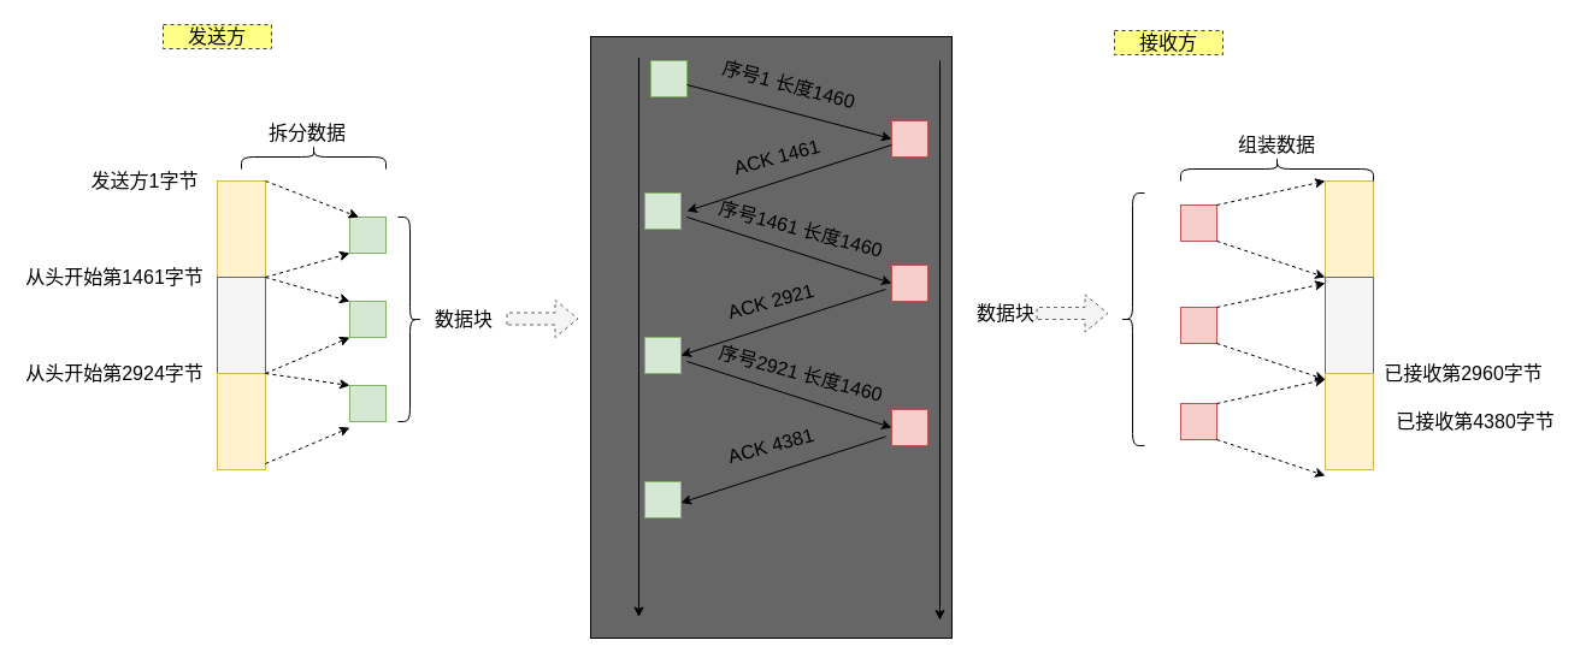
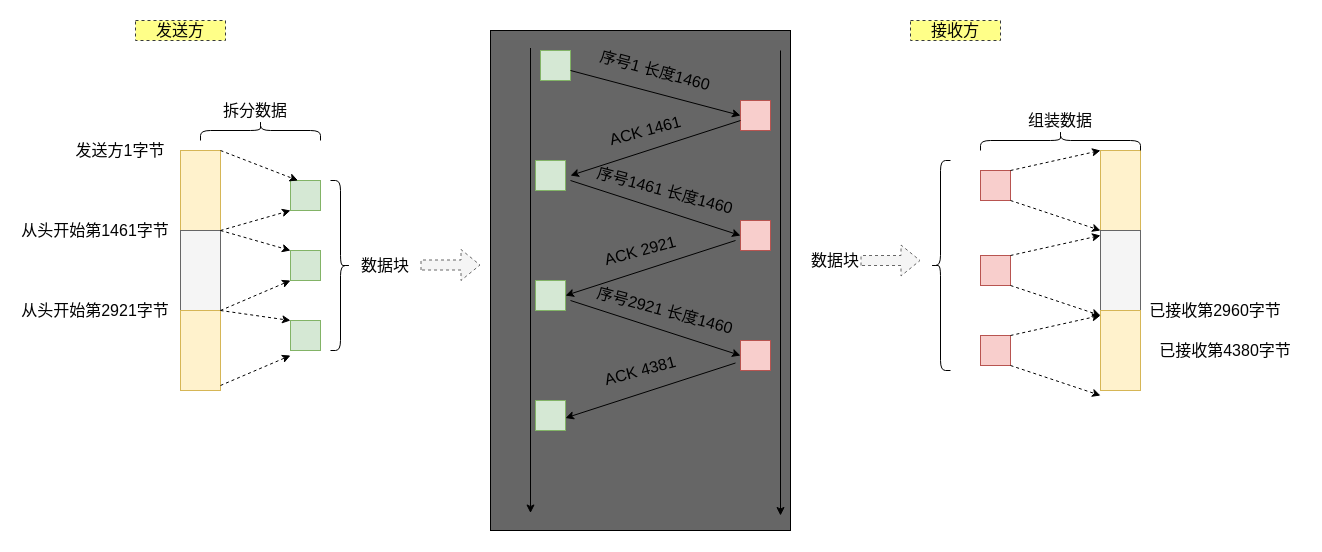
  <mxCell id="0" />
  <mxCell id="1" parent="0" />
  <mxCell id="2" value="" style="rounded=0;whiteSpace=wrap;html=1;fillColor=#fff2cc;strokeColor=#d6b656;" vertex="1" parent="1"><mxGeometry x="180" y="150" width="40" height="80" as="geometry" /></mxCell>
  <mxCell id="3" value="" style="rounded=0;whiteSpace=wrap;html=1;fillColor=#666666;fontColor=#CCCCCC;" vertex="1" parent="1"><mxGeometry x="490" y="30" width="300" height="500" as="geometry" /></mxCell>
  <mxCell id="4" value="" style="rounded=0;whiteSpace=wrap;html=1;fillColor=#d5e8d4;strokeColor=#82b366;" vertex="1" parent="1"><mxGeometry x="540" y="50" width="30" height="30" as="geometry" /></mxCell>
  <mxCell id="5" value="" style="endArrow=classic;html=1;" edge="1" parent="1"><mxGeometry width="50" height="50" relative="1" as="geometry"><mxPoint x="530" y="47.5" as="sourcePoint" /><mxPoint x="530" y="512.5" as="targetPoint" /></mxGeometry></mxCell>
  <mxCell id="6" value="" style="endArrow=classic;html=1;" edge="1" parent="1"><mxGeometry width="50" height="50" relative="1" as="geometry"><mxPoint x="780" y="50" as="sourcePoint" /><mxPoint x="780" y="515" as="targetPoint" /></mxGeometry></mxCell>
  <mxCell id="7" value="" style="rounded=0;whiteSpace=wrap;html=1;fillColor=#f8cecc;strokeColor=#b85450;" vertex="1" parent="1"><mxGeometry x="740" y="100" width="30" height="30" as="geometry" /></mxCell>
  <mxCell id="8" value="" style="endArrow=classic;html=1;entryX=0;entryY=0.5;entryDx=0;entryDy=0;" edge="1" parent="1" target="7"><mxGeometry width="50" height="50" relative="1" as="geometry"><mxPoint x="570" y="70" as="sourcePoint" /><mxPoint x="720" y="100" as="targetPoint" /></mxGeometry></mxCell>
  <mxCell id="9" value="序号1 长度1460" style="text;html=1;strokeColor=none;fillColor=none;align=center;verticalAlign=middle;whiteSpace=wrap;rounded=0;fontSize=16;rotation=15;" vertex="1" parent="1"><mxGeometry x="580" y="60" width="150" height="20" as="geometry" /></mxCell>
  <mxCell id="10" value="" style="rounded=0;whiteSpace=wrap;html=1;fillColor=#d5e8d4;strokeColor=#82b366;" vertex="1" parent="1"><mxGeometry x="535" y="160" width="30" height="30" as="geometry" /></mxCell>
  <mxCell id="11" value="" style="endArrow=classic;html=1;fontSize=16;fontColor=#CCCCCC;" edge="1" parent="1"><mxGeometry width="50" height="50" relative="1" as="geometry"><mxPoint x="740" y="120" as="sourcePoint" /><mxPoint x="570" y="175" as="targetPoint" /></mxGeometry></mxCell>
  <mxCell id="12" value="ACK 1461" style="text;html=1;strokeColor=none;fillColor=none;align=center;verticalAlign=middle;whiteSpace=wrap;rounded=0;fontSize=16;rotation=-15;" vertex="1" parent="1"><mxGeometry x="570" y="120" width="150" height="20" as="geometry" /></mxCell>
  <mxCell id="13" value="" style="rounded=0;whiteSpace=wrap;html=1;fillColor=#f8cecc;strokeColor=#b85450;" vertex="1" parent="1"><mxGeometry x="740" y="220" width="30" height="30" as="geometry" /></mxCell>
  <mxCell id="14" value="" style="endArrow=classic;html=1;entryX=0;entryY=0.5;entryDx=0;entryDy=0;" edge="1" parent="1" target="13"><mxGeometry width="50" height="50" relative="1" as="geometry"><mxPoint x="570" y="180" as="sourcePoint" /><mxPoint x="700" y="215" as="targetPoint" /></mxGeometry></mxCell>
  <mxCell id="15" value="序号1461 长度1460" style="text;html=1;strokeColor=none;fillColor=none;align=center;verticalAlign=middle;whiteSpace=wrap;rounded=0;fontSize=16;rotation=15;" vertex="1" parent="1"><mxGeometry x="590" y="180" width="150" height="20" as="geometry" /></mxCell>
  <mxCell id="16" value="" style="rounded=0;whiteSpace=wrap;html=1;fillColor=#d5e8d4;strokeColor=#82b366;" vertex="1" parent="1"><mxGeometry x="535" y="280" width="30" height="30" as="geometry" /></mxCell>
  <mxCell id="17" value="" style="endArrow=classic;html=1;fontSize=16;fontColor=#CCCCCC;" edge="1" parent="1"><mxGeometry width="50" height="50" relative="1" as="geometry"><mxPoint x="735" y="240" as="sourcePoint" /><mxPoint x="565" y="295" as="targetPoint" /></mxGeometry></mxCell>
  <mxCell id="18" value="ACK 2921" style="text;html=1;strokeColor=none;fillColor=none;align=center;verticalAlign=middle;whiteSpace=wrap;rounded=0;fontSize=16;rotation=-15;" vertex="1" parent="1"><mxGeometry x="565" y="240" width="150" height="20" as="geometry" /></mxCell>
  <mxCell id="19" value="" style="rounded=0;whiteSpace=wrap;html=1;fillColor=#f8cecc;strokeColor=#b85450;" vertex="1" parent="1"><mxGeometry x="740" y="340" width="30" height="30" as="geometry" /></mxCell>
  <mxCell id="20" value="" style="endArrow=classic;html=1;entryX=0;entryY=0.5;entryDx=0;entryDy=0;" edge="1" parent="1"><mxGeometry width="50" height="50" relative="1" as="geometry"><mxPoint x="570" y="300" as="sourcePoint" /><mxPoint x="740" y="355" as="targetPoint" /></mxGeometry></mxCell>
  <mxCell id="21" value="序号2921 长度1460" style="text;html=1;strokeColor=none;fillColor=none;align=center;verticalAlign=middle;whiteSpace=wrap;rounded=0;fontSize=16;rotation=15;" vertex="1" parent="1"><mxGeometry x="590" y="300" width="150" height="20" as="geometry" /></mxCell>
  <mxCell id="22" value="" style="rounded=0;whiteSpace=wrap;html=1;fillColor=#d5e8d4;strokeColor=#82b366;" vertex="1" parent="1"><mxGeometry x="535" y="400" width="30" height="30" as="geometry" /></mxCell>
  <mxCell id="23" value="" style="endArrow=classic;html=1;fontSize=16;fontColor=#CCCCCC;" edge="1" parent="1"><mxGeometry width="50" height="50" relative="1" as="geometry"><mxPoint x="735" y="362.5" as="sourcePoint" /><mxPoint x="565" y="417.5" as="targetPoint" /></mxGeometry></mxCell>
  <mxCell id="24" value="ACK 4381" style="text;html=1;strokeColor=none;fillColor=none;align=center;verticalAlign=middle;whiteSpace=wrap;rounded=0;fontSize=16;rotation=-15;" vertex="1" parent="1"><mxGeometry x="565" y="360" width="150" height="20" as="geometry" /></mxCell>
  <mxCell id="25" value="" style="rounded=0;whiteSpace=wrap;html=1;fillColor=#f5f5f5;strokeColor=#666666;fontColor=#333333;" vertex="1" parent="1"><mxGeometry x="180" y="230" width="40" height="80" as="geometry" /></mxCell>
  <mxCell id="26" value="" style="rounded=0;whiteSpace=wrap;html=1;fillColor=#fff2cc;strokeColor=#d6b656;" vertex="1" parent="1"><mxGeometry x="180" y="310" width="40" height="80" as="geometry" /></mxCell>
  <mxCell id="27" value="&lt;font color=&quot;#030303&quot;&gt;发送方1字节&lt;/font&gt;" style="text;html=1;strokeColor=none;fillColor=none;align=center;verticalAlign=middle;whiteSpace=wrap;rounded=0;fontSize=16;fontColor=#CCCCCC;" vertex="1" parent="1"><mxGeometry x="70" y="140" width="100" height="20" as="geometry" /></mxCell>
  <mxCell id="28" value="&lt;font color=&quot;#030303&quot;&gt;从头开始第1461字节&lt;/font&gt;" style="text;html=1;strokeColor=none;fillColor=none;align=center;verticalAlign=middle;whiteSpace=wrap;rounded=0;fontSize=16;fontColor=#CCCCCC;" vertex="1" parent="1"><mxGeometry x="20" y="220" width="150" height="20" as="geometry" /></mxCell>
- <mxCell id="29" value="&lt;font color=&quot;#030303&quot;&gt;从头开始第2924字节&lt;/font&gt;" style="text;html=1;strokeColor=none;fillColor=none;align=center;verticalAlign=middle;whiteSpace=wrap;rounded=0;fontSize=16;fontColor=#CCCCCC;" vertex="1" parent="1"><mxGeometry x="20" y="300" width="150" height="20" as="geometry" /></mxCell>
+ <mxCell id="29" value="&lt;font color=&quot;#030303&quot;&gt;从头开始第2921字节&lt;/font&gt;" style="text;html=1;strokeColor=none;fillColor=none;align=center;verticalAlign=middle;whiteSpace=wrap;rounded=0;fontSize=16;fontColor=#CCCCCC;" vertex="1" parent="1"><mxGeometry x="20" y="300" width="150" height="20" as="geometry" /></mxCell>
  <mxCell id="30" value="" style="rounded=0;whiteSpace=wrap;html=1;fillColor=#d5e8d4;strokeColor=#82b366;" vertex="1" parent="1"><mxGeometry x="290" y="180" width="30" height="30" as="geometry" /></mxCell>
  <mxCell id="31" value="" style="rounded=0;whiteSpace=wrap;html=1;fillColor=#d5e8d4;strokeColor=#82b366;" vertex="1" parent="1"><mxGeometry x="290" y="250" width="30" height="30" as="geometry" /></mxCell>
  <mxCell id="32" value="" style="rounded=0;whiteSpace=wrap;html=1;fillColor=#d5e8d4;strokeColor=#82b366;" vertex="1" parent="1"><mxGeometry x="290" y="320" width="30" height="30" as="geometry" /></mxCell>
  <mxCell id="33" value="" style="endArrow=classic;html=1;fontSize=16;fontColor=#CCCCCC;exitX=1;exitY=0;exitDx=0;exitDy=0;entryX=0.25;entryY=0;entryDx=0;entryDy=0;dashed=1;" edge="1" parent="1" source="2" target="30"><mxGeometry width="50" height="50" relative="1" as="geometry"><mxPoint x="300" y="140" as="sourcePoint" /><mxPoint x="350" y="90" as="targetPoint" /></mxGeometry></mxCell>
  <mxCell id="34" value="" style="endArrow=classic;html=1;fontSize=16;fontColor=#CCCCCC;exitX=1;exitY=0;exitDx=0;exitDy=0;entryX=0;entryY=1;entryDx=0;entryDy=0;dashed=1;" edge="1" parent="1" source="25" target="30"><mxGeometry width="50" height="50" relative="1" as="geometry"><mxPoint x="230" y="220" as="sourcePoint" /><mxPoint x="307.5" y="250" as="targetPoint" /></mxGeometry></mxCell>
  <mxCell id="35" value="" style="endArrow=classic;html=1;fontSize=16;fontColor=#CCCCCC;exitX=1;exitY=0;exitDx=0;exitDy=0;entryX=0;entryY=0;entryDx=0;entryDy=0;dashed=1;" edge="1" parent="1" target="31"><mxGeometry width="50" height="50" relative="1" as="geometry"><mxPoint x="220" y="230" as="sourcePoint" /><mxPoint x="297.5" y="260" as="targetPoint" /></mxGeometry></mxCell>
  <mxCell id="36" value="" style="endArrow=classic;html=1;fontSize=16;fontColor=#CCCCCC;exitX=1;exitY=0;exitDx=0;exitDy=0;entryX=0;entryY=1;entryDx=0;entryDy=0;dashed=1;" edge="1" parent="1" target="31"><mxGeometry width="50" height="50" relative="1" as="geometry"><mxPoint x="220" y="310" as="sourcePoint" /><mxPoint x="290" y="290" as="targetPoint" /></mxGeometry></mxCell>
  <mxCell id="37" value="" style="endArrow=classic;html=1;fontSize=16;fontColor=#CCCCCC;exitX=1;exitY=0;exitDx=0;exitDy=0;entryX=0;entryY=0;entryDx=0;entryDy=0;dashed=1;" edge="1" parent="1" target="32"><mxGeometry width="50" height="50" relative="1" as="geometry"><mxPoint x="220" y="310" as="sourcePoint" /><mxPoint x="297.5" y="340" as="targetPoint" /></mxGeometry></mxCell>
  <mxCell id="38" value="" style="endArrow=classic;html=1;fontSize=16;fontColor=#CCCCCC;exitX=1;exitY=0;exitDx=0;exitDy=0;entryX=0;entryY=1;entryDx=0;entryDy=0;dashed=1;" edge="1" parent="1"><mxGeometry width="50" height="50" relative="1" as="geometry"><mxPoint x="220" y="385" as="sourcePoint" /><mxPoint x="290" y="355" as="targetPoint" /></mxGeometry></mxCell>
  <mxCell id="39" value="&lt;font color=&quot;#050505&quot;&gt;数据块&lt;/font&gt;" style="text;html=1;strokeColor=none;fillColor=none;align=center;verticalAlign=middle;whiteSpace=wrap;rounded=0;fontSize=16;fontColor=#CCCCCC;" vertex="1" parent="1"><mxGeometry x="350" y="255" width="70" height="20" as="geometry" /></mxCell>
  <mxCell id="40" value="" style="shape=curlyBracket;whiteSpace=wrap;html=1;rounded=1;fillColor=#666666;fontSize=16;fontColor=#CCCCCC;rotation=-180;" vertex="1" parent="1"><mxGeometry x="330" y="180" width="20" height="170" as="geometry" /></mxCell>
  <mxCell id="41" value="" style="shape=curlyBracket;whiteSpace=wrap;html=1;rounded=1;fillColor=#666666;fontSize=16;fontColor=#CCCCCC;rotation=90;" vertex="1" parent="1"><mxGeometry x="250" y="70" width="20" height="120" as="geometry" /></mxCell>
  <mxCell id="42" value="&lt;font color=&quot;#050505&quot;&gt;拆分数据&lt;/font&gt;" style="text;html=1;strokeColor=none;fillColor=none;align=center;verticalAlign=middle;whiteSpace=wrap;rounded=0;fontSize=16;fontColor=#CCCCCC;" vertex="1" parent="1"><mxGeometry x="220" y="100" width="70" height="20" as="geometry" /></mxCell>
  <mxCell id="43" value="" style="shape=flexArrow;endArrow=classic;html=1;dashed=1;fontSize=16;fontColor=#CCCCCC;fillColor=#f5f5f5;strokeColor=#666666;" edge="1" parent="1"><mxGeometry width="50" height="50" relative="1" as="geometry"><mxPoint x="420" y="264.5" as="sourcePoint" /><mxPoint x="480" y="264.5" as="targetPoint" /></mxGeometry></mxCell>
  <mxCell id="44" value="" style="rounded=0;whiteSpace=wrap;html=1;fillColor=#fff2cc;strokeColor=#d6b656;" vertex="1" parent="1"><mxGeometry x="1100" y="150" width="40" height="80" as="geometry" /></mxCell>
  <mxCell id="45" value="" style="rounded=0;whiteSpace=wrap;html=1;fillColor=#f5f5f5;strokeColor=#666666;fontColor=#333333;" vertex="1" parent="1"><mxGeometry x="1100" y="230" width="40" height="80" as="geometry" /></mxCell>
  <mxCell id="46" value="" style="rounded=0;whiteSpace=wrap;html=1;fillColor=#fff2cc;strokeColor=#d6b656;" vertex="1" parent="1"><mxGeometry x="1100" y="310" width="40" height="80" as="geometry" /></mxCell>
  <mxCell id="47" value="&lt;font color=&quot;#030303&quot;&gt;已接收第2960字节&lt;/font&gt;" style="text;html=1;strokeColor=none;fillColor=none;align=center;verticalAlign=middle;whiteSpace=wrap;rounded=0;fontSize=16;fontColor=#CCCCCC;" vertex="1" parent="1"><mxGeometry x="1140" y="300" width="150" height="20" as="geometry" /></mxCell>
  <mxCell id="48" value="&lt;font color=&quot;#030303&quot;&gt;已接收第4380字节&lt;/font&gt;" style="text;html=1;strokeColor=none;fillColor=none;align=center;verticalAlign=middle;whiteSpace=wrap;rounded=0;fontSize=16;fontColor=#CCCCCC;" vertex="1" parent="1"><mxGeometry x="1150" y="340" width="150" height="20" as="geometry" /></mxCell>
  <mxCell id="49" value="" style="rounded=0;whiteSpace=wrap;html=1;fillColor=#f8cecc;strokeColor=#b85450;" vertex="1" parent="1"><mxGeometry x="980" y="170" width="30" height="30" as="geometry" /></mxCell>
  <mxCell id="50" value="" style="rounded=0;whiteSpace=wrap;html=1;fillColor=#f8cecc;strokeColor=#b85450;" vertex="1" parent="1"><mxGeometry x="980" y="255" width="30" height="30" as="geometry" /></mxCell>
  <mxCell id="51" value="" style="rounded=0;whiteSpace=wrap;html=1;fillColor=#f8cecc;strokeColor=#b85450;" vertex="1" parent="1"><mxGeometry x="980" y="335" width="30" height="30" as="geometry" /></mxCell>
  <mxCell id="52" value="" style="endArrow=classic;html=1;fontSize=16;fontColor=#CCCCCC;exitX=1;exitY=0;exitDx=0;exitDy=0;entryX=0;entryY=0;entryDx=0;entryDy=0;dashed=1;" edge="1" parent="1" target="45"><mxGeometry width="50" height="50" relative="1" as="geometry"><mxPoint x="1010" y="200" as="sourcePoint" /><mxPoint x="1087.5" y="230" as="targetPoint" /></mxGeometry></mxCell>
  <mxCell id="53" value="" style="endArrow=classic;html=1;fontSize=16;fontColor=#CCCCCC;exitX=1;exitY=0;exitDx=0;exitDy=0;entryX=0;entryY=0;entryDx=0;entryDy=0;dashed=1;" edge="1" parent="1" target="44"><mxGeometry width="50" height="50" relative="1" as="geometry"><mxPoint x="1010" y="170" as="sourcePoint" /><mxPoint x="1080" y="150" as="targetPoint" /></mxGeometry></mxCell>
  <mxCell id="54" value="" style="endArrow=classic;html=1;fontSize=16;fontColor=#CCCCCC;exitX=1;exitY=0;exitDx=0;exitDy=0;entryX=0;entryY=0;entryDx=0;entryDy=0;dashed=1;" edge="1" parent="1"><mxGeometry width="50" height="50" relative="1" as="geometry"><mxPoint x="1010" y="255" as="sourcePoint" /><mxPoint x="1100" y="235" as="targetPoint" /></mxGeometry></mxCell>
  <mxCell id="55" value="" style="endArrow=classic;html=1;fontSize=16;fontColor=#CCCCCC;exitX=1;exitY=0;exitDx=0;exitDy=0;entryX=0;entryY=0;entryDx=0;entryDy=0;dashed=1;" edge="1" parent="1"><mxGeometry width="50" height="50" relative="1" as="geometry"><mxPoint x="1010" y="285" as="sourcePoint" /><mxPoint x="1100" y="315" as="targetPoint" /></mxGeometry></mxCell>
  <mxCell id="56" value="" style="endArrow=classic;html=1;fontSize=16;fontColor=#CCCCCC;exitX=1;exitY=0;exitDx=0;exitDy=0;entryX=0;entryY=0;entryDx=0;entryDy=0;dashed=1;" edge="1" parent="1"><mxGeometry width="50" height="50" relative="1" as="geometry"><mxPoint x="1010" y="335" as="sourcePoint" /><mxPoint x="1100" y="315" as="targetPoint" /></mxGeometry></mxCell>
  <mxCell id="57" value="" style="endArrow=classic;html=1;fontSize=16;fontColor=#CCCCCC;exitX=1;exitY=0;exitDx=0;exitDy=0;entryX=0;entryY=0;entryDx=0;entryDy=0;dashed=1;" edge="1" parent="1"><mxGeometry width="50" height="50" relative="1" as="geometry"><mxPoint x="1010" y="365" as="sourcePoint" /><mxPoint x="1100" y="395" as="targetPoint" /></mxGeometry></mxCell>
  <mxCell id="58" value="" style="shape=curlyBracket;whiteSpace=wrap;html=1;rounded=1;fillColor=#666666;fontSize=16;fontColor=#CCCCCC;rotation=90;" vertex="1" parent="1"><mxGeometry x="1050" y="60" width="20" height="160" as="geometry" /></mxCell>
  <mxCell id="59" value="&lt;font color=&quot;#050505&quot;&gt;组装数据&lt;/font&gt;" style="text;html=1;strokeColor=none;fillColor=none;align=center;verticalAlign=middle;whiteSpace=wrap;rounded=0;fontSize=16;fontColor=#CCCCCC;" vertex="1" parent="1"><mxGeometry x="1025" y="110" width="70" height="20" as="geometry" /></mxCell>
  <mxCell id="60" value="" style="shape=curlyBracket;whiteSpace=wrap;html=1;rounded=1;fillColor=#666666;fontSize=16;fontColor=#CCCCCC;rotation=0;" vertex="1" parent="1"><mxGeometry x="930" y="160" width="20" height="210" as="geometry" /></mxCell>
  <mxCell id="61" value="&lt;font color=&quot;#050505&quot;&gt;数据块&lt;/font&gt;" style="text;html=1;strokeColor=none;fillColor=none;align=center;verticalAlign=middle;whiteSpace=wrap;rounded=0;fontSize=16;fontColor=#CCCCCC;" vertex="1" parent="1"><mxGeometry x="800" y="250" width="70" height="20" as="geometry" /></mxCell>
  <mxCell id="62" value="" style="shape=flexArrow;endArrow=classic;html=1;dashed=1;fontSize=16;fontColor=#CCCCCC;fillColor=#f5f5f5;strokeColor=#666666;" edge="1" parent="1"><mxGeometry width="50" height="50" relative="1" as="geometry"><mxPoint x="860" y="260" as="sourcePoint" /><mxPoint x="920" y="260" as="targetPoint" /></mxGeometry></mxCell>
  <mxCell id="63" value="&lt;font color=&quot;#050505&quot;&gt;发送方&lt;/font&gt;" style="text;html=1;strokeColor=#36393d;fillColor=#ffff88;align=center;verticalAlign=middle;whiteSpace=wrap;rounded=0;dashed=1;fontSize=16;" vertex="1" parent="1"><mxGeometry x="135" y="20" width="90" height="20" as="geometry" /></mxCell>
- <mxCell id="64" value="&lt;font color=&quot;#050505&quot;&gt;接收方&lt;/font&gt;" style="text;html=1;strokeColor=#36393d;fillColor=#ffff88;align=center;verticalAlign=middle;whiteSpace=wrap;rounded=0;dashed=1;fontSize=16;" vertex="1" parent="1"><mxGeometry x="925" y="25" width="90" height="20" as="geometry" /></mxCell>
+ <mxCell id="64" value="&lt;font color=&quot;#050505&quot;&gt;接收方&lt;/font&gt;" style="text;html=1;strokeColor=#36393d;fillColor=#ffff88;align=center;verticalAlign=middle;whiteSpace=wrap;rounded=0;dashed=1;fontSize=16;" vertex="1" parent="1"><mxGeometry x="910" y="20" width="90" height="20" as="geometry" /></mxCell>
